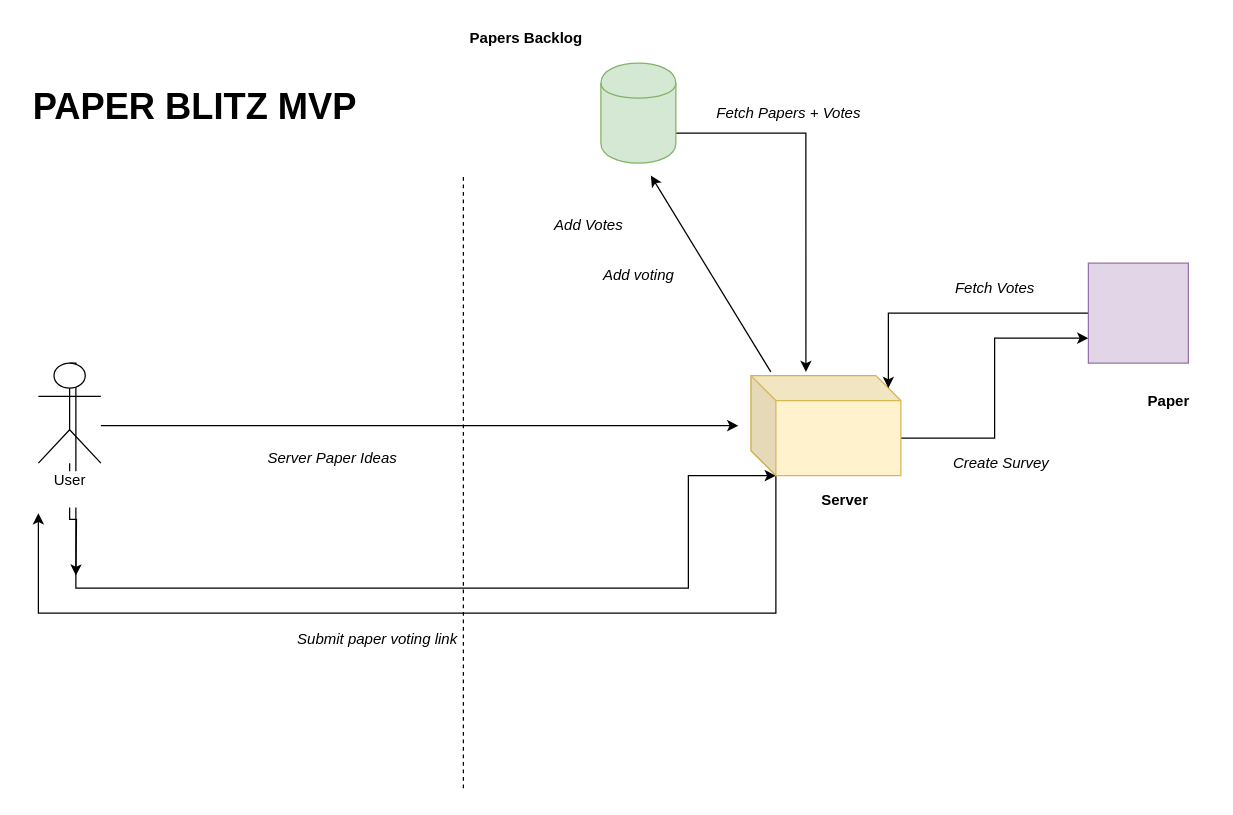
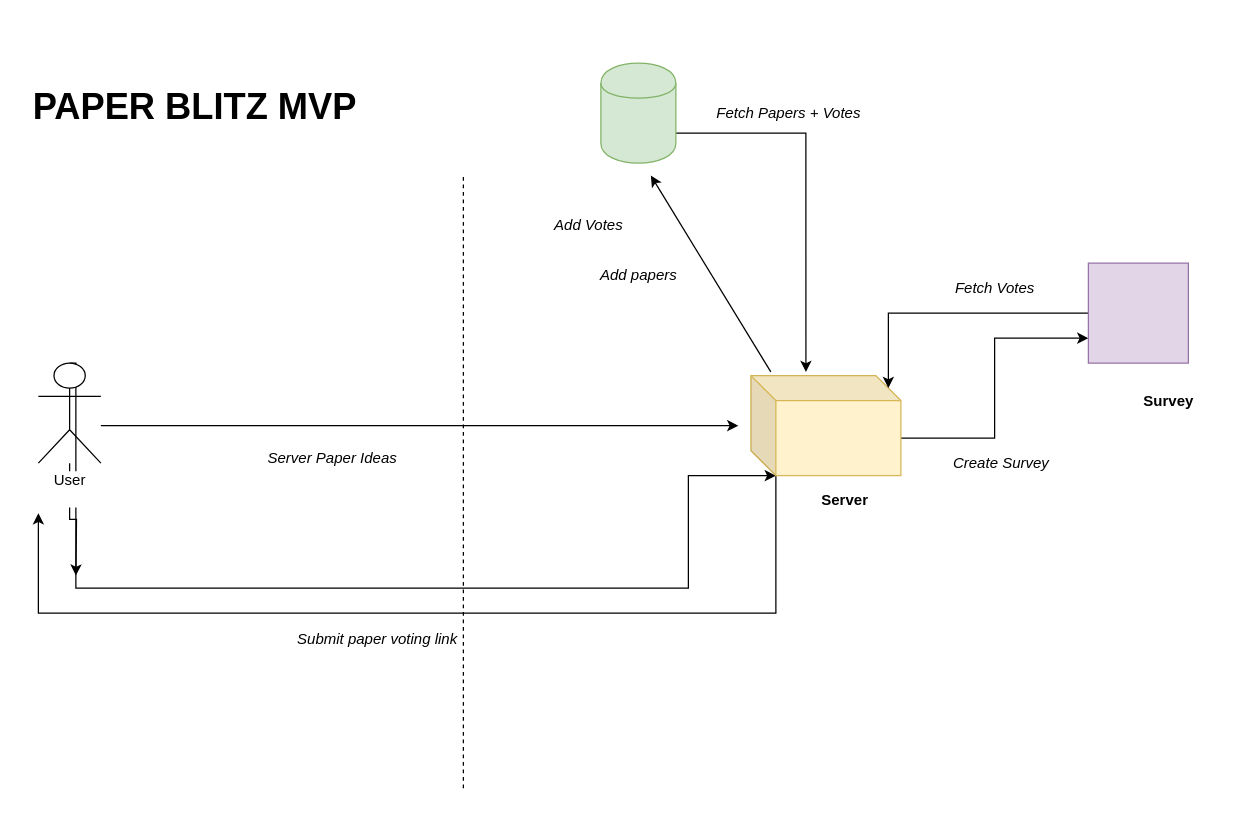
  <mxCell id="0" />
  <mxCell id="1" parent="0" />
  <mxCell id="2" value="" style="endArrow=none;dashed=1;html=1;" edge="1" parent="1"><mxGeometry width="50" height="50" relative="1" as="geometry"><mxPoint x="370" y="630" as="sourcePoint" /><mxPoint x="370" y="140" as="targetPoint" /></mxGeometry></mxCell>
  <mxCell id="3" style="edgeStyle=orthogonalEdgeStyle;rounded=0;orthogonalLoop=1;jettySize=auto;html=1;exitX=0;exitY=0;exitDx=20;exitDy=80;exitPerimeter=0;" edge="1" parent="1" source="14"><mxGeometry relative="1" as="geometry"><mxPoint x="30" y="410" as="targetPoint" /><mxPoint x="560" y="490" as="sourcePoint" /><Array as="points"><mxPoint x="620" y="490" /><mxPoint x="30" y="490" /></Array></mxGeometry></mxCell>
  <mxCell id="4" value="Submit paper voting link" style="text;html=1;align=center;verticalAlign=middle;resizable=0;points=[];labelBackgroundColor=none;fontStyle=2" vertex="1" connectable="0" parent="3"><mxGeometry x="-0.084" y="1" relative="1" as="geometry"><mxPoint x="-73" y="19" as="offset" /></mxGeometry></mxCell>
  <mxCell id="5" style="edgeStyle=orthogonalEdgeStyle;rounded=0;orthogonalLoop=1;jettySize=auto;html=1;exitX=1;exitY=0.7;exitDx=0;exitDy=0;entryX=0.367;entryY=-0.037;entryDx=0;entryDy=0;entryPerimeter=0;" edge="1" parent="1" source="6" target="14"><mxGeometry relative="1" as="geometry" /></mxCell>
  <mxCell id="6" value="" style="shape=cylinder;whiteSpace=wrap;html=1;boundedLbl=1;backgroundOutline=1;fillColor=#d5e8d4;strokeColor=#82b366;" vertex="1" parent="1"><mxGeometry x="480" y="50" width="60" height="80" as="geometry" /></mxCell>
- <mxCell id="7" value="Papers Backlog" style="text;html=1;align=center;verticalAlign=middle;resizable=0;points=[];autosize=1;fontStyle=1" vertex="1" parent="1"><mxGeometry x="365" y="20" width="110" height="20" as="geometry" /></mxCell>
  <mxCell id="8" value="" style="edgeStyle=orthogonalEdgeStyle;rounded=0;orthogonalLoop=1;jettySize=auto;html=1;" edge="1" parent="1" source="11"><mxGeometry relative="1" as="geometry"><mxPoint x="590" y="340" as="targetPoint" /><Array as="points"><mxPoint x="530" y="340" /></Array></mxGeometry></mxCell>
  <mxCell id="9" style="edgeStyle=orthogonalEdgeStyle;rounded=0;orthogonalLoop=1;jettySize=auto;html=1;exitX=0.5;exitY=0;exitDx=0;exitDy=0;exitPerimeter=0;entryX=0;entryY=0;entryDx=20;entryDy=80;entryPerimeter=0;" edge="1" parent="1" source="11" target="14"><mxGeometry relative="1" as="geometry"><mxPoint x="550" y="440" as="targetPoint" /><Array as="points"><mxPoint x="60" y="470" /><mxPoint x="550" y="470" /><mxPoint x="550" y="380" /></Array></mxGeometry></mxCell>
  <mxCell id="10" value="" style="edgeStyle=orthogonalEdgeStyle;rounded=0;orthogonalLoop=1;jettySize=auto;html=1;" edge="1" parent="1" source="11"><mxGeometry relative="1" as="geometry"><mxPoint x="60" y="460" as="targetPoint" /></mxGeometry></mxCell>
  <mxCell id="11" value="&lt;div&gt;User&lt;/div&gt;&lt;div&gt;&lt;br&gt;&lt;/div&gt;" style="shape=umlActor;verticalLabelPosition=bottom;labelBackgroundColor=#ffffff;verticalAlign=top;html=1;outlineConnect=0;" vertex="1" parent="1"><mxGeometry x="30" y="290" width="50" height="80" as="geometry" /></mxCell>
  <mxCell id="12" value="Server Paper Ideas" style="text;html=1;align=center;verticalAlign=middle;resizable=0;points=[];autosize=1;labelBackgroundColor=none;fontStyle=2" vertex="1" parent="1"><mxGeometry x="205" y="356" width="120" height="20" as="geometry" /></mxCell>
  <mxCell id="13" style="edgeStyle=orthogonalEdgeStyle;rounded=0;orthogonalLoop=1;jettySize=auto;html=1;exitX=0;exitY=0;exitDx=120;exitDy=50;exitPerimeter=0;entryX=0;entryY=0.75;entryDx=0;entryDy=0;" edge="1" parent="1" source="14" target="20"><mxGeometry relative="1" as="geometry" /></mxCell>
  <mxCell id="14" value="" style="shape=cube;whiteSpace=wrap;html=1;boundedLbl=1;backgroundOutline=1;darkOpacity=0.05;darkOpacity2=0.1;fillColor=#fff2cc;strokeColor=#d6b656;" vertex="1" parent="1"><mxGeometry x="600" y="300" width="120" height="80" as="geometry" /></mxCell>
  <mxCell id="15" value="" style="endArrow=classic;html=1;exitX=0.133;exitY=-0.037;exitDx=0;exitDy=0;exitPerimeter=0;" edge="1" parent="1" source="14"><mxGeometry width="50" height="50" relative="1" as="geometry"><mxPoint x="600" y="290" as="sourcePoint" /><mxPoint x="520" y="140" as="targetPoint" /></mxGeometry></mxCell>
- <mxCell id="16" value="Add voting" style="text;html=1;align=center;verticalAlign=middle;resizable=0;points=[];autosize=1;labelBackgroundColor=none;fontStyle=2" vertex="1" parent="1"><mxGeometry x="470" y="210" width="80" height="20" as="geometry" /></mxCell>
+ <mxCell id="16" value="Add papers" style="text;html=1;align=center;verticalAlign=middle;resizable=0;points=[];autosize=1;labelBackgroundColor=none;fontStyle=2" vertex="1" parent="1"><mxGeometry x="470" y="210" width="80" height="20" as="geometry" /></mxCell>
  <mxCell id="17" value="Add Votes" style="text;html=1;align=center;verticalAlign=middle;resizable=0;points=[];autosize=1;labelBackgroundColor=none;fontStyle=2" vertex="1" parent="1"><mxGeometry x="435" y="170" width="70" height="20" as="geometry" /></mxCell>
  <mxCell id="18" value="Server" style="text;html=1;align=center;verticalAlign=middle;resizable=0;points=[];autosize=1;labelBackgroundColor=none;fontStyle=1" vertex="1" parent="1"><mxGeometry x="650" y="390" width="50" height="20" as="geometry" /></mxCell>
  <mxCell id="19" style="edgeStyle=orthogonalEdgeStyle;rounded=0;orthogonalLoop=1;jettySize=auto;html=1;exitX=0;exitY=0.5;exitDx=0;exitDy=0;entryX=0;entryY=0;entryDx=110;entryDy=10;entryPerimeter=0;" edge="1" parent="1" source="20" target="14"><mxGeometry relative="1" as="geometry" /></mxCell>
  <mxCell id="20" value="" style="whiteSpace=wrap;html=1;aspect=fixed;fillColor=#e1d5e7;strokeColor=#9673a6;" vertex="1" parent="1"><mxGeometry x="870" y="210" width="80" height="80" as="geometry" /></mxCell>
- <mxCell id="21" value="Paper" style="text;html=1;align=center;verticalAlign=middle;resizable=0;points=[];autosize=1;fontStyle=1" vertex="1" parent="1"><mxGeometry x="904" y="311" width="60" height="20" as="geometry" /></mxCell>
+ <mxCell id="21" value="Survey" style="text;html=1;align=center;verticalAlign=middle;resizable=0;points=[];autosize=1;fontStyle=1" vertex="1" parent="1"><mxGeometry x="904" y="311" width="60" height="20" as="geometry" /></mxCell>
  <mxCell id="22" value="Fetch Papers + Votes" style="text;html=1;align=center;verticalAlign=middle;resizable=0;points=[];autosize=1;labelBackgroundColor=none;fontStyle=2" vertex="1" parent="1"><mxGeometry x="565" y="80" width="130" height="20" as="geometry" /></mxCell>
  <mxCell id="23" value="&lt;div&gt;Create Survey&lt;/div&gt;" style="text;html=1;align=center;verticalAlign=middle;resizable=0;points=[];autosize=1;fontStyle=2" vertex="1" parent="1"><mxGeometry x="755" y="360" width="90" height="20" as="geometry" /></mxCell>
  <mxCell id="24" value="&lt;font style=&quot;font-size: 29px&quot;&gt;&lt;b&gt;PAPER BLITZ MVP&lt;br&gt;&lt;/b&gt;&lt;/font&gt;" style="text;html=1;align=center;verticalAlign=middle;resizable=0;points=[];autosize=1;" vertex="1" parent="1"><mxGeometry x="20" y="70" width="270" height="30" as="geometry" /></mxCell>
  <mxCell id="25" value="&lt;i&gt;Fetch Votes&lt;br&gt;&lt;/i&gt;" style="text;html=1;align=center;verticalAlign=middle;resizable=0;points=[];autosize=1;" vertex="1" parent="1"><mxGeometry x="755" y="220" width="80" height="20" as="geometry" /></mxCell>
